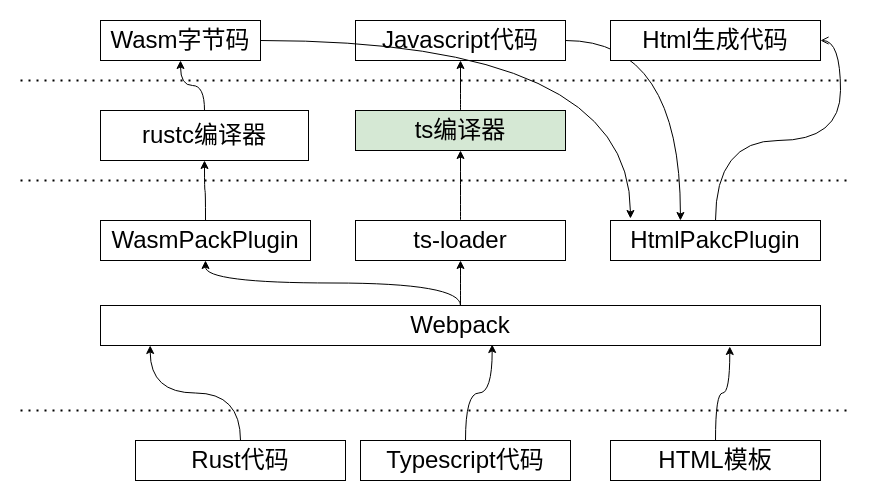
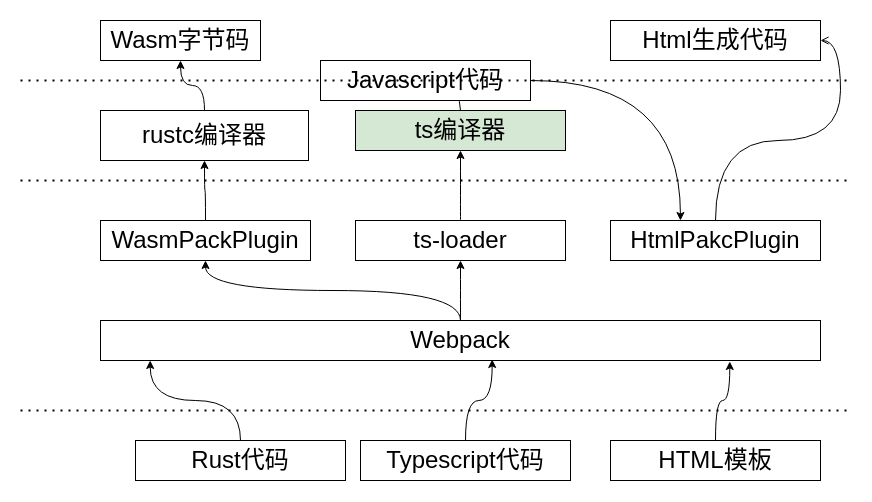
  <mxCell id="0" />
  <mxCell id="1" parent="0" />
  <mxCell id="2" style="edgeStyle=orthogonalEdgeStyle;curved=1;rounded=0;orthogonalLoop=1;jettySize=auto;html=1;entryX=0.069;entryY=1;entryDx=0;entryDy=0;entryPerimeter=0;" edge="1" parent="1" source="3" target="8"><mxGeometry relative="1" as="geometry" /></mxCell>
  <mxCell id="3" value="&lt;font style=&quot;font-size: 24px&quot;&gt;Rust代码&lt;/font&gt;" style="rounded=0;whiteSpace=wrap;html=1;" vertex="1" parent="1"><mxGeometry x="135" y="440" width="210" height="40" as="geometry" /></mxCell>
  <mxCell id="4" style="edgeStyle=orthogonalEdgeStyle;curved=1;rounded=0;orthogonalLoop=1;jettySize=auto;html=1;entryX=0.544;entryY=0.975;entryDx=0;entryDy=0;entryPerimeter=0;" edge="1" parent="1" source="5" target="8"><mxGeometry relative="1" as="geometry" /></mxCell>
  <mxCell id="5" value="&lt;font style=&quot;font-size: 24px&quot;&gt;Typescript代码&lt;/font&gt;" style="rounded=0;whiteSpace=wrap;html=1;" vertex="1" parent="1"><mxGeometry x="360" y="440" width="210" height="40" as="geometry" /></mxCell>
  <mxCell id="6" style="edgeStyle=orthogonalEdgeStyle;curved=1;rounded=0;orthogonalLoop=1;jettySize=auto;html=1;entryX=0.5;entryY=1;entryDx=0;entryDy=0;" edge="1" parent="1" source="8" target="12"><mxGeometry relative="1" as="geometry" /></mxCell>
  <mxCell id="7" style="edgeStyle=orthogonalEdgeStyle;curved=1;rounded=0;orthogonalLoop=1;jettySize=auto;html=1;entryX=0.5;entryY=1;entryDx=0;entryDy=0;" edge="1" parent="1" source="8" target="14"><mxGeometry relative="1" as="geometry" /></mxCell>
- <mxCell id="8" value="&lt;font style=&quot;font-size: 24px&quot;&gt;Webpack&lt;/font&gt;" style="rounded=0;whiteSpace=wrap;html=1;" vertex="1" parent="1"><mxGeometry x="100" y="305" width="720" height="40" as="geometry" /></mxCell>
+ <mxCell id="8" value="&lt;font style=&quot;font-size: 24px&quot;&gt;Webpack&lt;/font&gt;" style="rounded=0;whiteSpace=wrap;html=1;" vertex="1" parent="1"><mxGeometry x="100" y="320" width="720" height="40" as="geometry" /></mxCell>
  <mxCell id="9" style="edgeStyle=orthogonalEdgeStyle;curved=1;rounded=0;orthogonalLoop=1;jettySize=auto;html=1;entryX=0.5;entryY=1;entryDx=0;entryDy=0;" edge="1" parent="1" source="10" target="24"><mxGeometry relative="1" as="geometry" /></mxCell>
  <mxCell id="10" value="&lt;span style=&quot;font-size: 24px&quot;&gt;rustc编译器&lt;/span&gt;" style="rounded=0;whiteSpace=wrap;html=1;" vertex="1" parent="1"><mxGeometry x="100" y="110" width="208" height="50" as="geometry" /></mxCell>
  <mxCell id="11" style="edgeStyle=orthogonalEdgeStyle;curved=1;rounded=0;orthogonalLoop=1;jettySize=auto;html=1;entryX=0.5;entryY=1;entryDx=0;entryDy=0;" edge="1" parent="1" source="12" target="10"><mxGeometry relative="1" as="geometry" /></mxCell>
  <mxCell id="12" value="&lt;span style=&quot;font-size: 24px&quot;&gt;WasmPackPlugin&lt;/span&gt;" style="rounded=0;whiteSpace=wrap;html=1;" vertex="1" parent="1"><mxGeometry x="100" y="220" width="210" height="40" as="geometry" /></mxCell>
  <mxCell id="13" style="edgeStyle=orthogonalEdgeStyle;curved=1;rounded=0;orthogonalLoop=1;jettySize=auto;html=1;entryX=0.5;entryY=1;entryDx=0;entryDy=0;" edge="1" parent="1" source="14" target="16"><mxGeometry relative="1" as="geometry" /></mxCell>
  <mxCell id="14" value="&lt;span style=&quot;font-size: 24px&quot;&gt;ts-loader&lt;/span&gt;" style="rounded=0;whiteSpace=wrap;html=1;" vertex="1" parent="1"><mxGeometry x="355" y="220" width="210" height="40" as="geometry" /></mxCell>
  <mxCell id="15" style="edgeStyle=orthogonalEdgeStyle;curved=1;rounded=0;orthogonalLoop=1;jettySize=auto;html=1;entryX=0.5;entryY=1;entryDx=0;entryDy=0;" edge="1" parent="1" source="16" target="22"><mxGeometry relative="1" as="geometry" /></mxCell>
  <mxCell id="16" value="&lt;span style=&quot;font-size: 24px&quot;&gt;ts编译器&lt;/span&gt;" style="rounded=0;whiteSpace=wrap;html=1;fillColor=#d5e8d4;" vertex="1" parent="1"><mxGeometry x="355" y="110" width="210" height="40" as="geometry" /></mxCell>
  <mxCell id="17" style="edgeStyle=orthogonalEdgeStyle;curved=1;rounded=0;orthogonalLoop=1;jettySize=auto;html=1;entryX=1;entryY=0.5;entryDx=0;entryDy=0;endArrow=open;" edge="1" parent="1" source="18" target="28"><mxGeometry relative="1" as="geometry" /></mxCell>
  <mxCell id="18" value="&lt;span style=&quot;font-size: 24px&quot;&gt;HtmlPakcPlugin&lt;/span&gt;" style="rounded=0;whiteSpace=wrap;html=1;" vertex="1" parent="1"><mxGeometry x="610" y="220" width="210" height="40" as="geometry" /></mxCell>
  <mxCell id="19" value="" style="endArrow=none;dashed=1;html=1;dashPattern=1 3;strokeWidth=2;" edge="1" parent="1"><mxGeometry width="50" height="50" relative="1" as="geometry"><mxPoint x="20" y="410" as="sourcePoint" /><mxPoint x="850" y="410" as="targetPoint" /></mxGeometry></mxCell>
  <mxCell id="20" value="" style="endArrow=none;dashed=1;html=1;dashPattern=1 3;strokeWidth=2;" edge="1" parent="1"><mxGeometry width="50" height="50" relative="1" as="geometry"><mxPoint x="20" y="180" as="sourcePoint" /><mxPoint x="850" y="180" as="targetPoint" /></mxGeometry></mxCell>
  <mxCell id="21" style="edgeStyle=orthogonalEdgeStyle;curved=1;rounded=0;orthogonalLoop=1;jettySize=auto;html=1;entryX=0.333;entryY=0;entryDx=0;entryDy=0;entryPerimeter=0;" edge="1" parent="1" source="22" target="18"><mxGeometry relative="1" as="geometry" /></mxCell>
- <mxCell id="22" value="&lt;span style=&quot;font-size: 24px&quot;&gt;Javascript代码&lt;/span&gt;" style="rounded=0;whiteSpace=wrap;html=1;" vertex="1" parent="1"><mxGeometry x="355" y="20" width="210" height="40" as="geometry" /></mxCell>
- <mxCell id="23" style="edgeStyle=orthogonalEdgeStyle;curved=1;rounded=0;orthogonalLoop=1;jettySize=auto;html=1;entryX=0.095;entryY=-0.05;entryDx=0;entryDy=0;entryPerimeter=0;" edge="1" parent="1" source="24" target="18"><mxGeometry relative="1" as="geometry" /></mxCell>
+ <mxCell id="22" value="&lt;span style=&quot;font-size: 24px&quot;&gt;Javascript代码&lt;/span&gt;" style="rounded=0;whiteSpace=wrap;html=1;" vertex="1" parent="1"><mxGeometry x="320" y="60" width="210" height="40" as="geometry" /></mxCell>
  <mxCell id="24" value="&lt;span style=&quot;font-size: 24px&quot;&gt;Wasm字节码&lt;/span&gt;" style="rounded=0;whiteSpace=wrap;html=1;" vertex="1" parent="1"><mxGeometry x="100" y="20" width="160" height="40" as="geometry" /></mxCell>
  <mxCell id="25" value="" style="endArrow=none;dashed=1;html=1;dashPattern=1 3;strokeWidth=2;" edge="1" parent="1"><mxGeometry width="50" height="50" relative="1" as="geometry"><mxPoint x="20" y="80" as="sourcePoint" /><mxPoint x="850" y="80" as="targetPoint" /></mxGeometry></mxCell>
  <mxCell id="26" style="edgeStyle=orthogonalEdgeStyle;curved=1;rounded=0;orthogonalLoop=1;jettySize=auto;html=1;entryX=0.874;entryY=1.025;entryDx=0;entryDy=0;entryPerimeter=0;" edge="1" parent="1" source="27" target="8"><mxGeometry relative="1" as="geometry" /></mxCell>
  <mxCell id="27" value="&lt;span style=&quot;font-size: 24px&quot;&gt;HTML模板&lt;/span&gt;" style="rounded=0;whiteSpace=wrap;html=1;" vertex="1" parent="1"><mxGeometry x="610" y="440" width="210" height="40" as="geometry" /></mxCell>
  <mxCell id="28" value="&lt;span style=&quot;font-size: 24px&quot;&gt;Html生成代码&lt;/span&gt;" style="rounded=0;whiteSpace=wrap;html=1;" vertex="1" parent="1"><mxGeometry x="610" y="20" width="210" height="40" as="geometry" /></mxCell>
